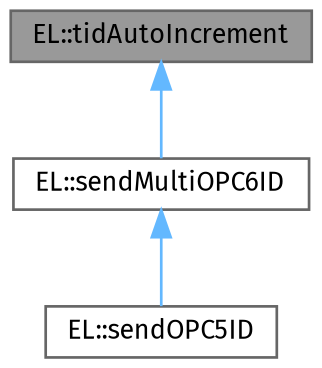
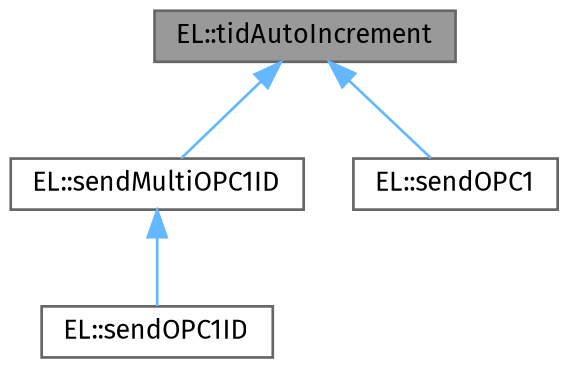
  digraph {
    fontname="Fira Sans"
    rankdir=TB
    node [color=grey40 fillcolor=white fontname="Fira Sans" fontsize=10 shape=box style=filled]
    edge [color=steelblue1 dir=back fontname="Fira Sans" fontsize=10 labelfontname=Helvetica labelfontsize=10 style=solid]
    n1 [color=gray40 fillcolor=grey60 fontcolor=black height=0.2 label="EL::tidAutoIncrement" width=0.4]
-   n2 [height=0.2 label="EL::sendMultiOPC6ID" width=0.4]
-   n4 [height=0.2 label="EL::sendOPC5ID" width=0.4]
+   n2 [height=0.2 label="EL::sendMultiOPC1ID" width=0.4]
+   n3 [height=0.2 label="EL::sendOPC1" width=0.4]
+   n4 [height=0.2 label="EL::sendOPC1ID" width=0.4]
    n1 -> n2
+   n1 -> n3
    n2 -> n4
  }
